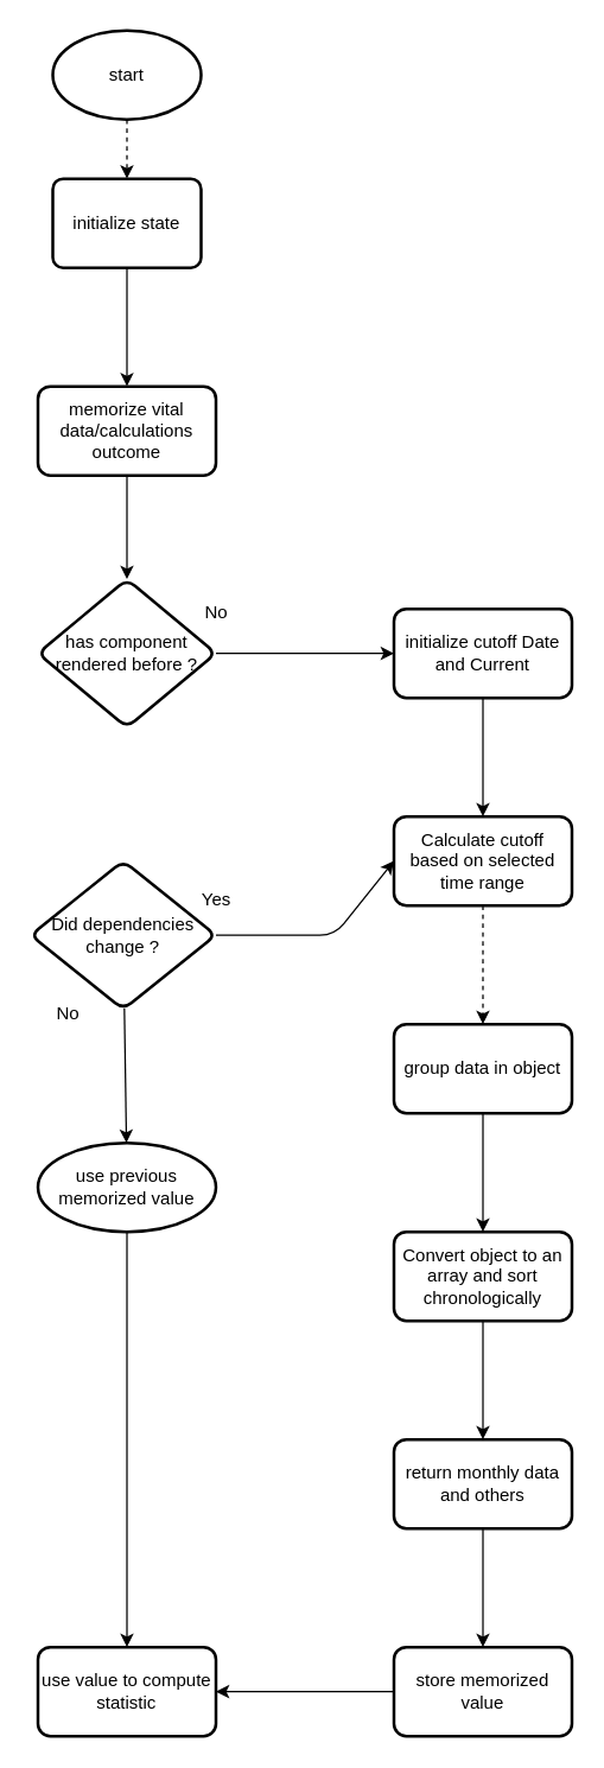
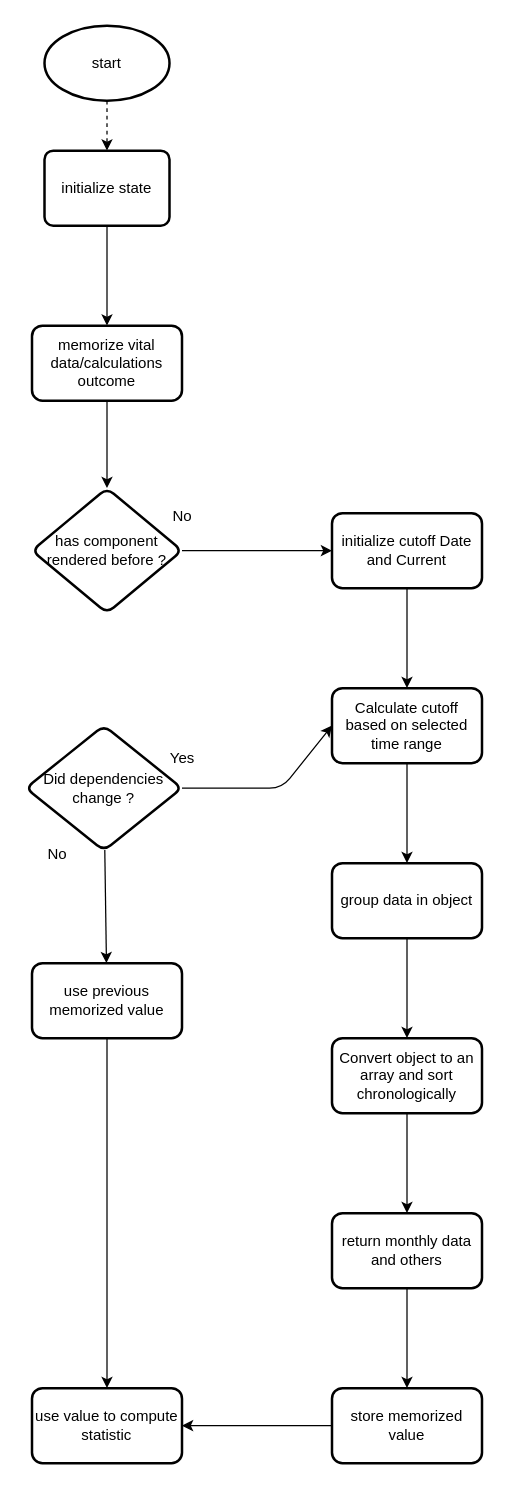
  <mxCell id="0" />
  <mxCell id="1" parent="0" />
  <mxCell id="2" value="" style="edgeStyle=none;html=1;" edge="1" parent="1" source="3" target="7"><mxGeometry relative="1" as="geometry" /></mxCell>
  <mxCell id="3" value="initialize state" style="rounded=1;whiteSpace=wrap;html=1;absoluteArcSize=1;arcSize=14;strokeWidth=2;" vertex="1" parent="1"><mxGeometry x="35" y="120" width="100" height="60" as="geometry" /></mxCell>
  <mxCell id="4" value="" style="edgeStyle=none;html=1;dashed=1;" edge="1" parent="1" source="5" target="3"><mxGeometry relative="1" as="geometry" /></mxCell>
  <mxCell id="5" value="start" style="strokeWidth=2;html=1;shape=mxgraph.flowchart.start_1;whiteSpace=wrap;" vertex="1" parent="1"><mxGeometry x="35" y="20" width="100" height="60" as="geometry" /></mxCell>
  <mxCell id="6" value="" style="edgeStyle=none;html=1;" edge="1" parent="1" source="7" target="9"><mxGeometry relative="1" as="geometry" /></mxCell>
  <mxCell id="7" value="memorize vital data/calculations outcome" style="whiteSpace=wrap;html=1;rounded=1;arcSize=14;strokeWidth=2;" vertex="1" parent="1"><mxGeometry x="25" y="260" width="120" height="60" as="geometry" /></mxCell>
  <mxCell id="8" value="" style="edgeStyle=none;html=1;" edge="1" parent="1" source="9" target="15"><mxGeometry relative="1" as="geometry" /></mxCell>
  <mxCell id="9" value="has component rendered before ?" style="rhombus;whiteSpace=wrap;html=1;rounded=1;arcSize=14;strokeWidth=2;" vertex="1" parent="1"><mxGeometry x="25" y="390" width="120" height="100" as="geometry" /></mxCell>
  <mxCell id="10" style="edgeStyle=none;html=1;exitX=1;exitY=0.5;exitDx=0;exitDy=0;entryX=0;entryY=0.5;entryDx=0;entryDy=0;" edge="1" parent="1" source="12" target="17"><mxGeometry relative="1" as="geometry"><mxPoint x="225" y="580" as="targetPoint" /><Array as="points"><mxPoint x="225" y="630" /></Array></mxGeometry></mxCell>
  <mxCell id="11" value="" style="edgeStyle=none;html=1;" edge="1" parent="1" source="12" target="29"><mxGeometry relative="1" as="geometry" /></mxCell>
  <mxCell id="12" value="Did dependencies change ?" style="rhombus;whiteSpace=wrap;html=1;rounded=1;arcSize=14;strokeWidth=2;" vertex="1" parent="1"><mxGeometry x="20" y="580" width="125" height="100" as="geometry" /></mxCell>
  <mxCell id="13" value="No" style="text;html=1;align=center;verticalAlign=middle;resizable=0;points=[];autosize=1;strokeColor=none;fillColor=none;" vertex="1" parent="1"><mxGeometry x="125" y="398" width="40" height="30" as="geometry" /></mxCell>
  <mxCell id="14" value="" style="edgeStyle=none;html=1;" edge="1" parent="1" source="15" target="17"><mxGeometry relative="1" as="geometry" /></mxCell>
  <mxCell id="15" value="initialize cutoff Date and Current" style="whiteSpace=wrap;html=1;rounded=1;arcSize=14;strokeWidth=2;" vertex="1" parent="1"><mxGeometry x="265" y="410" width="120" height="60" as="geometry" /></mxCell>
- <mxCell id="16" value="" style="edgeStyle=none;html=1;dashed=1;" edge="1" parent="1" source="17" target="19"><mxGeometry relative="1" as="geometry" /></mxCell>
+ <mxCell id="16" value="" style="edgeStyle=none;html=1;" edge="1" parent="1" source="17" target="19"><mxGeometry relative="1" as="geometry" /></mxCell>
  <mxCell id="17" value="Calculate cutoff based on selected time range" style="whiteSpace=wrap;html=1;rounded=1;arcSize=14;strokeWidth=2;" vertex="1" parent="1"><mxGeometry x="265" y="550" width="120" height="60" as="geometry" /></mxCell>
  <mxCell id="18" value="" style="edgeStyle=none;html=1;" edge="1" parent="1" source="19" target="21"><mxGeometry relative="1" as="geometry" /></mxCell>
  <mxCell id="19" value="group data in object" style="whiteSpace=wrap;html=1;rounded=1;arcSize=14;strokeWidth=2;" vertex="1" parent="1"><mxGeometry x="265" y="690" width="120" height="60" as="geometry" /></mxCell>
  <mxCell id="20" value="" style="edgeStyle=none;html=1;" edge="1" parent="1" source="21" target="23"><mxGeometry relative="1" as="geometry" /></mxCell>
  <mxCell id="21" value="Convert object to an array and sort chronologically" style="whiteSpace=wrap;html=1;rounded=1;arcSize=14;strokeWidth=2;" vertex="1" parent="1"><mxGeometry x="265" y="830" width="120" height="60" as="geometry" /></mxCell>
  <mxCell id="22" value="" style="edgeStyle=none;html=1;" edge="1" parent="1" source="23" target="25"><mxGeometry relative="1" as="geometry" /></mxCell>
  <mxCell id="23" value="return monthly data and others" style="whiteSpace=wrap;html=1;rounded=1;arcSize=14;strokeWidth=2;" vertex="1" parent="1"><mxGeometry x="265" y="970" width="120" height="60" as="geometry" /></mxCell>
  <mxCell id="24" value="" style="edgeStyle=none;html=1;" edge="1" parent="1" source="25" target="26"><mxGeometry relative="1" as="geometry" /></mxCell>
  <mxCell id="25" value="store memorized value" style="whiteSpace=wrap;html=1;rounded=1;arcSize=14;strokeWidth=2;" vertex="1" parent="1"><mxGeometry x="265" y="1110" width="120" height="60" as="geometry" /></mxCell>
  <mxCell id="26" value="use value to compute statistic" style="whiteSpace=wrap;html=1;rounded=1;arcSize=14;strokeWidth=2;" vertex="1" parent="1"><mxGeometry x="25" y="1110" width="120" height="60" as="geometry" /></mxCell>
  <mxCell id="27" value="Yes&lt;div&gt;&lt;br&gt;&lt;/div&gt;" style="text;html=1;align=center;verticalAlign=middle;resizable=0;points=[];autosize=1;strokeColor=none;fillColor=none;" vertex="1" parent="1"><mxGeometry x="125" y="593" width="40" height="40" as="geometry" /></mxCell>
  <mxCell id="28" style="edgeStyle=none;html=1;exitX=0.5;exitY=1;exitDx=0;exitDy=0;entryX=0.5;entryY=0;entryDx=0;entryDy=0;" edge="1" parent="1" source="29" target="26"><mxGeometry relative="1" as="geometry" /></mxCell>
- <mxCell id="29" value="use previous memorized value" style="ellipse;whiteSpace=wrap;html=1;arcSize=14;strokeWidth=2;" vertex="1" parent="1"><mxGeometry x="25" y="770" width="120" height="60" as="geometry" /></mxCell>
+ <mxCell id="29" value="use previous memorized value" style="whiteSpace=wrap;html=1;rounded=1;arcSize=14;strokeWidth=2;" vertex="1" parent="1"><mxGeometry x="25" y="770" width="120" height="60" as="geometry" /></mxCell>
  <mxCell id="30" value="No&lt;div&gt;&lt;br&gt;&lt;/div&gt;" style="text;html=1;align=center;verticalAlign=middle;resizable=0;points=[];autosize=1;strokeColor=none;fillColor=none;" vertex="1" parent="1"><mxGeometry x="25" y="670" width="40" height="40" as="geometry" /></mxCell>
